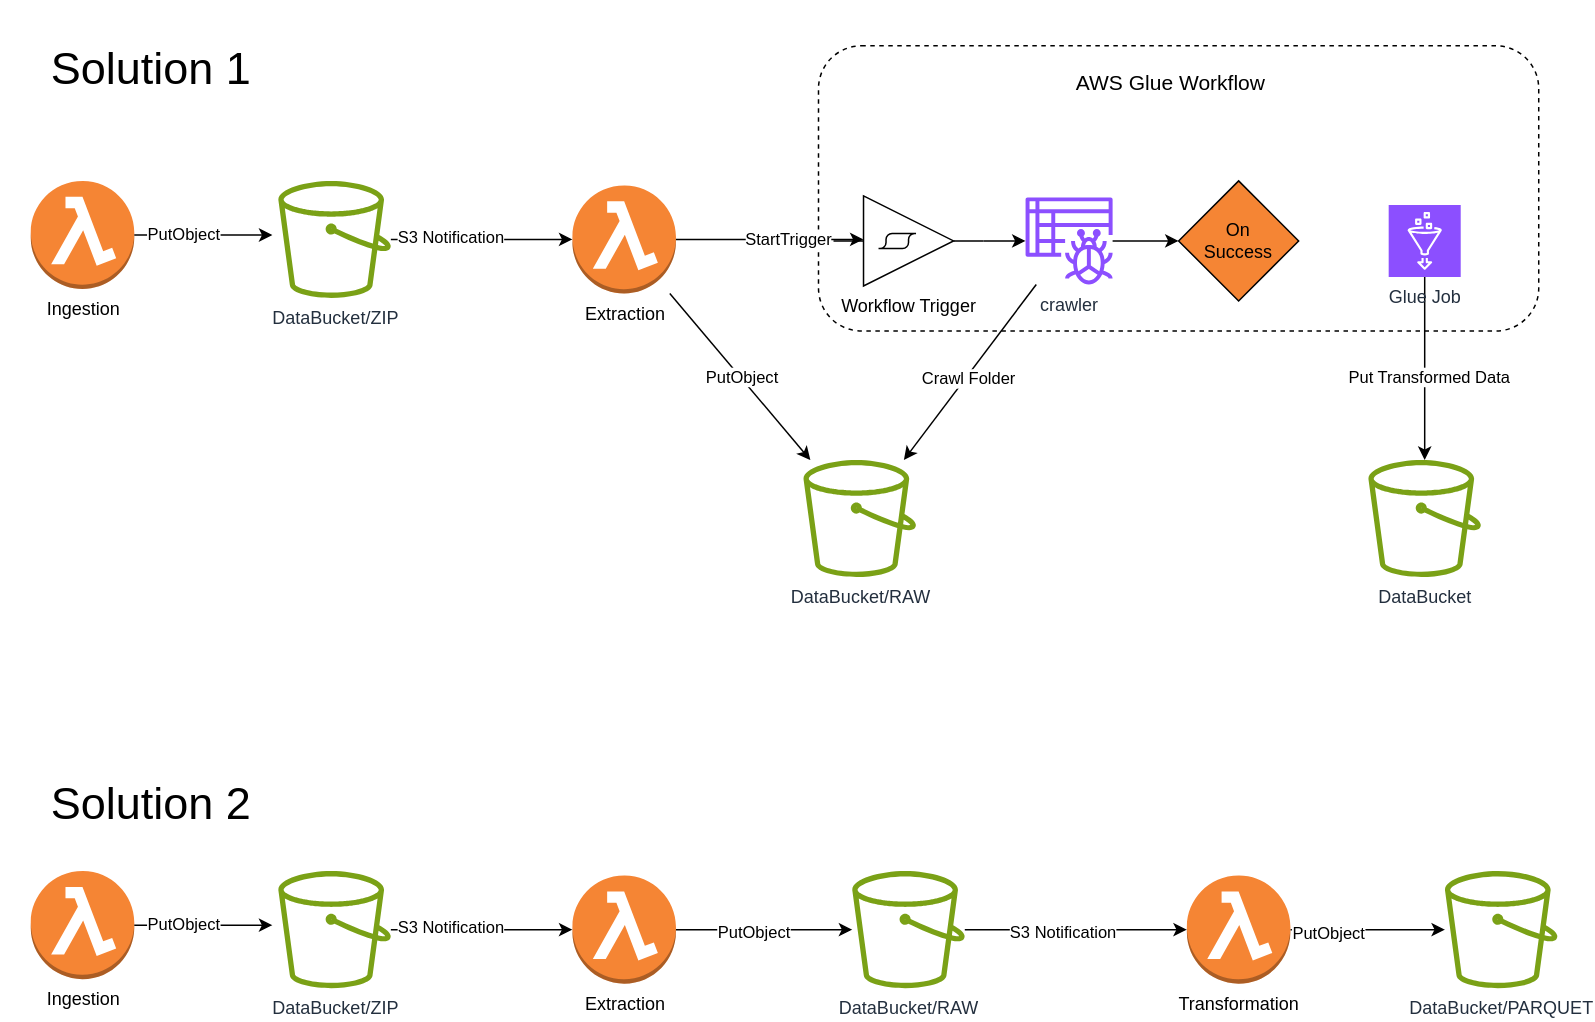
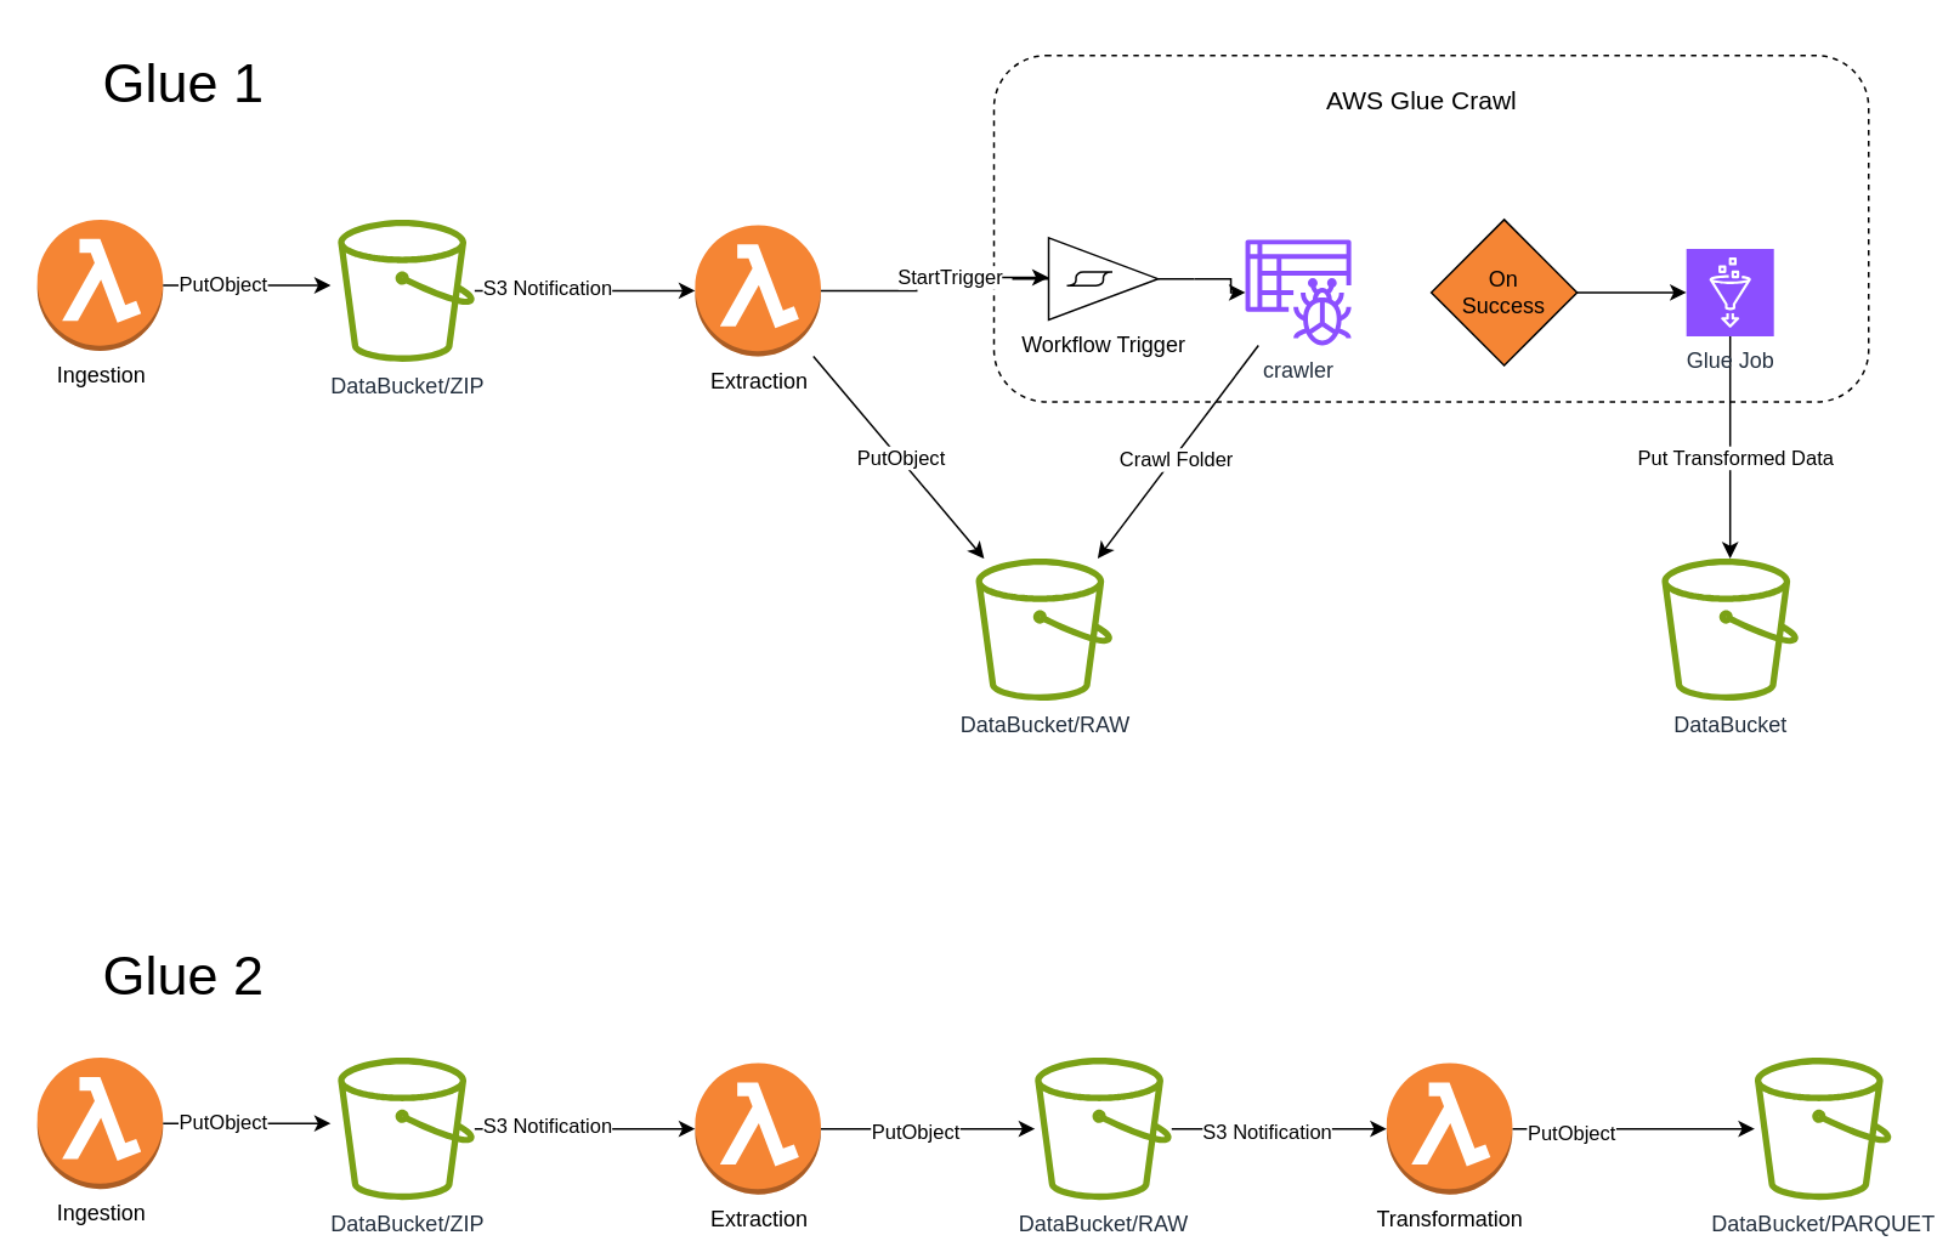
  <mxCell id="0" />
  <mxCell id="1" parent="0" />
  <mxCell id="2" value="" style="rounded=1;whiteSpace=wrap;html=1;dashed=1;" parent="1" vertex="1"><mxGeometry x="545" y="30" width="480" height="190" as="geometry" /></mxCell>
  <mxCell id="3" style="edgeStyle=orthogonalEdgeStyle;rounded=0;orthogonalLoop=1;jettySize=auto;html=1;" parent="1" source="5" target="27" edge="1"><mxGeometry relative="1" as="geometry" /></mxCell>
  <mxCell id="4" value="Put Transformed Data" style="edgeLabel;html=1;align=center;verticalAlign=middle;resizable=0;points=[];" parent="3" vertex="1" connectable="0"><mxGeometry x="0.082" y="2" relative="1" as="geometry"><mxPoint as="offset" /></mxGeometry></mxCell>
  <mxCell id="5" value="Glue Job" style="sketch=0;points=[[0,0,0],[0.25,0,0],[0.5,0,0],[0.75,0,0],[1,0,0],[0,1,0],[0.25,1,0],[0.5,1,0],[0.75,1,0],[1,1,0],[0,0.25,0],[0,0.5,0],[0,0.75,0],[1,0.25,0],[1,0.5,0],[1,0.75,0]];outlineConnect=0;fontColor=#232F3E;fillColor=#8C4FFF;strokeColor=#ffffff;dashed=0;verticalLabelPosition=bottom;verticalAlign=top;align=center;html=1;fontSize=12;fontStyle=0;aspect=fixed;shape=mxgraph.aws4.resourceIcon;resIcon=mxgraph.aws4.glue;" parent="1" vertex="1"><mxGeometry x="925" y="136" width="48" height="48" as="geometry" /></mxCell>
- <mxCell id="6" style="edgeStyle=orthogonalEdgeStyle;rounded=0;orthogonalLoop=1;jettySize=auto;html=1;" parent="1" source="9" target="10" edge="1"><mxGeometry relative="1" as="geometry" /></mxCell>
  <mxCell id="7" style="rounded=0;orthogonalLoop=1;jettySize=auto;html=1;" parent="1" source="9" target="24" edge="1"><mxGeometry relative="1" as="geometry" /></mxCell>
  <mxCell id="8" value="Crawl Folder" style="edgeLabel;html=1;align=center;verticalAlign=middle;resizable=0;points=[];" parent="7" vertex="1" connectable="0"><mxGeometry x="0.046" y="1" relative="1" as="geometry"><mxPoint as="offset" /></mxGeometry></mxCell>
  <mxCell id="9" value="crawler" style="sketch=0;outlineConnect=0;fontColor=#232F3E;gradientColor=none;fillColor=#8C4FFF;strokeColor=none;dashed=0;verticalLabelPosition=bottom;verticalAlign=top;align=center;html=1;fontSize=12;fontStyle=0;aspect=fixed;pointerEvents=1;shape=mxgraph.aws4.glue_crawlers;" parent="1" vertex="1"><mxGeometry x="683" y="131" width="58" height="58" as="geometry" /></mxCell>
  <mxCell id="10" value="On&lt;br&gt;Success" style="rhombus;whiteSpace=wrap;html=1;fillColor=#f58534;" parent="1" vertex="1"><mxGeometry x="785" y="120" width="80" height="80" as="geometry" /></mxCell>
  <mxCell id="11" style="edgeStyle=orthogonalEdgeStyle;rounded=0;orthogonalLoop=1;jettySize=auto;html=1;" parent="1" source="12" target="9" edge="1"><mxGeometry relative="1" as="geometry" /></mxCell>
- <mxCell id="12" value="Workflow Trigger" style="verticalLabelPosition=bottom;shadow=0;dashed=0;align=center;html=1;verticalAlign=top;shape=mxgraph.electrical.logic_gates.schmitt_trigger;" parent="1" vertex="1"><mxGeometry x="555" y="130" width="100" height="60" as="geometry" /></mxCell>
- <mxCell id="14" value="&lt;font style=&quot;font-size: 14px;&quot;&gt;AWS Glue Workflow&lt;/font&gt;" style="text;html=1;strokeColor=none;fillColor=none;align=center;verticalAlign=middle;whiteSpace=wrap;rounded=0;" parent="1" vertex="1"><mxGeometry x="695" y="40" width="170" height="30" as="geometry" /></mxCell>
+ <mxCell id="12" value="Workflow Trigger" style="verticalLabelPosition=bottom;shadow=0;dashed=0;align=center;html=1;verticalAlign=top;shape=mxgraph.electrical.logic_gates.schmitt_trigger;" parent="1" vertex="1"><mxGeometry x="555" y="130" width="100" height="45" as="geometry" /></mxCell>
+ <mxCell id="13" style="edgeStyle=orthogonalEdgeStyle;rounded=0;orthogonalLoop=1;jettySize=auto;html=1;entryX=0;entryY=0.5;entryDx=0;entryDy=0;entryPerimeter=0;" parent="1" source="10" target="5" edge="1"><mxGeometry relative="1" as="geometry" /></mxCell>
+ <mxCell id="14" value="&lt;font style=&quot;font-size: 14px;&quot;&gt;AWS Glue Crawl&lt;/font&gt;" style="text;html=1;strokeColor=none;fillColor=none;align=center;verticalAlign=middle;whiteSpace=wrap;rounded=0;" parent="1" vertex="1"><mxGeometry x="695" y="40" width="170" height="30" as="geometry" /></mxCell>
  <mxCell id="15" value="Ingestion" style="outlineConnect=0;dashed=0;verticalLabelPosition=bottom;verticalAlign=top;align=center;html=1;shape=mxgraph.aws3.lambda_function;fillColor=#F58534;gradientColor=none;" parent="1" vertex="1"><mxGeometry x="20" y="120" width="69" height="72" as="geometry" /></mxCell>
  <mxCell id="16" value="DataBucket/ZIP" style="sketch=0;outlineConnect=0;fontColor=#232F3E;gradientColor=none;fillColor=#7AA116;strokeColor=none;dashed=0;verticalLabelPosition=bottom;verticalAlign=top;align=center;html=1;fontSize=12;fontStyle=0;aspect=fixed;pointerEvents=1;shape=mxgraph.aws4.bucket;" parent="1" vertex="1"><mxGeometry x="185" y="120" width="75" height="78" as="geometry" /></mxCell>
  <mxCell id="17" style="edgeStyle=orthogonalEdgeStyle;rounded=0;orthogonalLoop=1;jettySize=auto;html=1;entryX=-0.053;entryY=0.462;entryDx=0;entryDy=0;entryPerimeter=0;" parent="1" source="15" target="16" edge="1"><mxGeometry relative="1" as="geometry" /></mxCell>
  <mxCell id="18" value="PutObject" style="edgeLabel;html=1;align=center;verticalAlign=middle;resizable=0;points=[];" parent="17" vertex="1" connectable="0"><mxGeometry x="-0.299" y="1" relative="1" as="geometry"><mxPoint as="offset" /></mxGeometry></mxCell>
  <mxCell id="19" style="rounded=0;orthogonalLoop=1;jettySize=auto;html=1;" parent="1" source="21" target="24" edge="1"><mxGeometry relative="1" as="geometry" /></mxCell>
  <mxCell id="20" value="PutObject" style="edgeLabel;html=1;align=center;verticalAlign=middle;resizable=0;points=[];" parent="19" vertex="1" connectable="0"><mxGeometry x="0.011" y="1" relative="1" as="geometry"><mxPoint as="offset" /></mxGeometry></mxCell>
  <mxCell id="21" value="Extraction" style="outlineConnect=0;dashed=0;verticalLabelPosition=bottom;verticalAlign=top;align=center;html=1;shape=mxgraph.aws3.lambda_function;fillColor=#F58534;gradientColor=none;" parent="1" vertex="1"><mxGeometry x="381" y="123" width="69" height="72" as="geometry" /></mxCell>
  <mxCell id="22" style="edgeStyle=orthogonalEdgeStyle;rounded=0;orthogonalLoop=1;jettySize=auto;html=1;entryX=0;entryY=0.5;entryDx=0;entryDy=0;entryPerimeter=0;" parent="1" source="16" target="21" edge="1"><mxGeometry relative="1" as="geometry" /></mxCell>
  <mxCell id="23" value="S3 Notification" style="edgeLabel;html=1;align=center;verticalAlign=middle;resizable=0;points=[];" parent="22" vertex="1" connectable="0"><mxGeometry x="-0.347" y="2" relative="1" as="geometry"><mxPoint as="offset" /></mxGeometry></mxCell>
  <mxCell id="24" value="DataBucket/RAW" style="sketch=0;outlineConnect=0;fontColor=#232F3E;gradientColor=none;fillColor=#7AA116;strokeColor=none;dashed=0;verticalLabelPosition=bottom;verticalAlign=top;align=center;html=1;fontSize=12;fontStyle=0;aspect=fixed;pointerEvents=1;shape=mxgraph.aws4.bucket;" parent="1" vertex="1"><mxGeometry x="535" y="306" width="75" height="78" as="geometry" /></mxCell>
  <mxCell id="25" style="edgeStyle=orthogonalEdgeStyle;rounded=0;orthogonalLoop=1;jettySize=auto;html=1;entryX=0.2;entryY=0.483;entryDx=0;entryDy=0;entryPerimeter=0;" parent="1" source="21" target="12" edge="1"><mxGeometry relative="1" as="geometry" /></mxCell>
  <mxCell id="26" value="StartTrigger" style="edgeLabel;html=1;align=center;verticalAlign=middle;resizable=0;points=[];" parent="25" vertex="1" connectable="0"><mxGeometry x="0.184" relative="1" as="geometry"><mxPoint as="offset" /></mxGeometry></mxCell>
  <mxCell id="27" value="DataBucket" style="sketch=0;outlineConnect=0;fontColor=#232F3E;gradientColor=none;fillColor=#7AA116;strokeColor=none;dashed=0;verticalLabelPosition=bottom;verticalAlign=top;align=center;html=1;fontSize=12;fontStyle=0;aspect=fixed;pointerEvents=1;shape=mxgraph.aws4.bucket;" parent="1" vertex="1"><mxGeometry x="911.5" y="306" width="75" height="78" as="geometry" /></mxCell>
  <mxCell id="28" value="Ingestion" style="outlineConnect=0;dashed=0;verticalLabelPosition=bottom;verticalAlign=top;align=center;html=1;shape=mxgraph.aws3.lambda_function;fillColor=#F58534;gradientColor=none;" vertex="1" parent="1"><mxGeometry x="20" y="580" width="69" height="72" as="geometry" /></mxCell>
  <mxCell id="29" value="DataBucket/ZIP" style="sketch=0;outlineConnect=0;fontColor=#232F3E;gradientColor=none;fillColor=#7AA116;strokeColor=none;dashed=0;verticalLabelPosition=bottom;verticalAlign=top;align=center;html=1;fontSize=12;fontStyle=0;aspect=fixed;pointerEvents=1;shape=mxgraph.aws4.bucket;" vertex="1" parent="1"><mxGeometry x="185" y="580" width="75" height="78" as="geometry" /></mxCell>
  <mxCell id="30" style="edgeStyle=orthogonalEdgeStyle;rounded=0;orthogonalLoop=1;jettySize=auto;html=1;entryX=-0.053;entryY=0.462;entryDx=0;entryDy=0;entryPerimeter=0;" edge="1" parent="1" source="28" target="29"><mxGeometry relative="1" as="geometry" /></mxCell>
  <mxCell id="31" value="PutObject" style="edgeLabel;html=1;align=center;verticalAlign=middle;resizable=0;points=[];" vertex="1" connectable="0" parent="30"><mxGeometry x="-0.299" y="1" relative="1" as="geometry"><mxPoint as="offset" /></mxGeometry></mxCell>
  <mxCell id="32" style="edgeStyle=orthogonalEdgeStyle;rounded=0;orthogonalLoop=1;jettySize=auto;html=1;" edge="1" parent="1" source="34" target="37"><mxGeometry relative="1" as="geometry" /></mxCell>
  <mxCell id="33" value="PutObject" style="edgeLabel;html=1;align=center;verticalAlign=middle;resizable=0;points=[];" vertex="1" connectable="0" parent="32"><mxGeometry x="-0.132" y="-1" relative="1" as="geometry"><mxPoint as="offset" /></mxGeometry></mxCell>
  <mxCell id="34" value="Extraction" style="outlineConnect=0;dashed=0;verticalLabelPosition=bottom;verticalAlign=top;align=center;html=1;shape=mxgraph.aws3.lambda_function;fillColor=#F58534;gradientColor=none;" vertex="1" parent="1"><mxGeometry x="381" y="583" width="69" height="72" as="geometry" /></mxCell>
  <mxCell id="35" style="edgeStyle=orthogonalEdgeStyle;rounded=0;orthogonalLoop=1;jettySize=auto;html=1;entryX=0;entryY=0.5;entryDx=0;entryDy=0;entryPerimeter=0;" edge="1" parent="1" source="29" target="34"><mxGeometry relative="1" as="geometry" /></mxCell>
  <mxCell id="36" value="S3 Notification" style="edgeLabel;html=1;align=center;verticalAlign=middle;resizable=0;points=[];" vertex="1" connectable="0" parent="35"><mxGeometry x="-0.347" y="2" relative="1" as="geometry"><mxPoint as="offset" /></mxGeometry></mxCell>
  <mxCell id="37" value="DataBucket/RAW" style="sketch=0;outlineConnect=0;fontColor=#232F3E;gradientColor=none;fillColor=#7AA116;strokeColor=none;dashed=0;verticalLabelPosition=bottom;verticalAlign=top;align=center;html=1;fontSize=12;fontStyle=0;aspect=fixed;pointerEvents=1;shape=mxgraph.aws4.bucket;" vertex="1" parent="1"><mxGeometry x="567.5" y="580" width="75" height="78" as="geometry" /></mxCell>
  <mxCell id="38" style="edgeStyle=orthogonalEdgeStyle;rounded=0;orthogonalLoop=1;jettySize=auto;html=1;" edge="1" parent="1" source="40" target="43"><mxGeometry relative="1" as="geometry" /></mxCell>
  <mxCell id="39" value="PutObject" style="edgeLabel;html=1;align=center;verticalAlign=middle;resizable=0;points=[];" vertex="1" connectable="0" parent="38"><mxGeometry x="-0.535" y="-2" relative="1" as="geometry"><mxPoint x="1" as="offset" /></mxGeometry></mxCell>
- <mxCell id="40" value="Transformation" style="outlineConnect=0;dashed=0;verticalLabelPosition=bottom;verticalAlign=top;align=center;html=1;shape=mxgraph.aws3.lambda_function;fillColor=#F58534;gradientColor=none;" vertex="1" parent="1"><mxGeometry x="790.5" y="583" width="69" height="72" as="geometry" /></mxCell>
+ <mxCell id="40" value="Transformation" style="outlineConnect=0;dashed=0;verticalLabelPosition=bottom;verticalAlign=top;align=center;html=1;shape=mxgraph.aws3.lambda_function;fillColor=#F58534;gradientColor=none;" vertex="1" parent="1"><mxGeometry x="760.5" y="583" width="69" height="72" as="geometry" /></mxCell>
  <mxCell id="41" style="edgeStyle=orthogonalEdgeStyle;rounded=0;orthogonalLoop=1;jettySize=auto;html=1;entryX=0;entryY=0.5;entryDx=0;entryDy=0;entryPerimeter=0;" edge="1" parent="1" source="37" target="40"><mxGeometry relative="1" as="geometry" /></mxCell>
  <mxCell id="42" value="S3 Notification" style="edgeLabel;html=1;align=center;verticalAlign=middle;resizable=0;points=[];" vertex="1" connectable="0" parent="41"><mxGeometry x="-0.115" y="-1" relative="1" as="geometry"><mxPoint as="offset" /></mxGeometry></mxCell>
  <mxCell id="43" value="DataBucket/PARQUET" style="sketch=0;outlineConnect=0;fontColor=#232F3E;gradientColor=none;fillColor=#7AA116;strokeColor=none;dashed=0;verticalLabelPosition=bottom;verticalAlign=top;align=center;html=1;fontSize=12;fontStyle=0;aspect=fixed;pointerEvents=1;shape=mxgraph.aws4.bucket;" vertex="1" parent="1"><mxGeometry x="962.5" y="580" width="75" height="78" as="geometry" /></mxCell>
- <mxCell id="44" value="&lt;font style=&quot;font-size: 30px;&quot;&gt;Solution 1&lt;/font&gt;" style="text;html=1;align=center;verticalAlign=middle;resizable=0;points=[];autosize=1;strokeColor=none;fillColor=none;" vertex="1" parent="1"><mxGeometry x="20" y="20" width="160" height="50" as="geometry" /></mxCell>
- <mxCell id="45" value="&lt;font style=&quot;font-size: 30px;&quot;&gt;Solution 2&lt;/font&gt;" style="text;html=1;align=center;verticalAlign=middle;resizable=0;points=[];autosize=1;strokeColor=none;fillColor=none;" vertex="1" parent="1"><mxGeometry x="20" y="510" width="160" height="50" as="geometry" /></mxCell>
+ <mxCell id="44" value="&lt;font style=&quot;font-size: 30px;&quot;&gt;Glue 1&lt;/font&gt;" style="text;html=1;align=center;verticalAlign=middle;resizable=0;points=[];autosize=1;strokeColor=none;fillColor=none;" vertex="1" parent="1"><mxGeometry x="20" y="20" width="160" height="50" as="geometry" /></mxCell>
+ <mxCell id="45" value="&lt;font style=&quot;font-size: 30px;&quot;&gt;Glue 2&lt;/font&gt;" style="text;html=1;align=center;verticalAlign=middle;resizable=0;points=[];autosize=1;strokeColor=none;fillColor=none;" vertex="1" parent="1"><mxGeometry x="20" y="510" width="160" height="50" as="geometry" /></mxCell>
